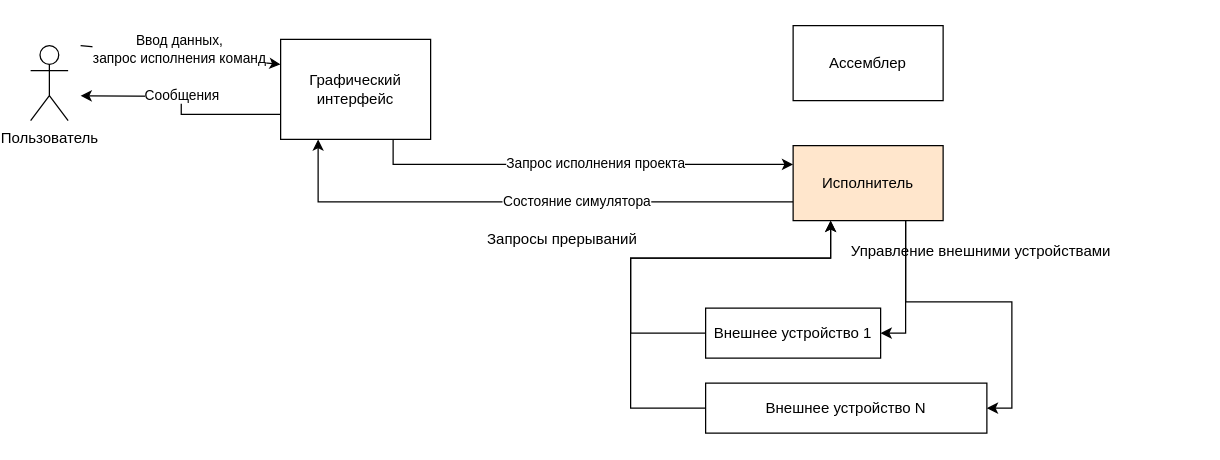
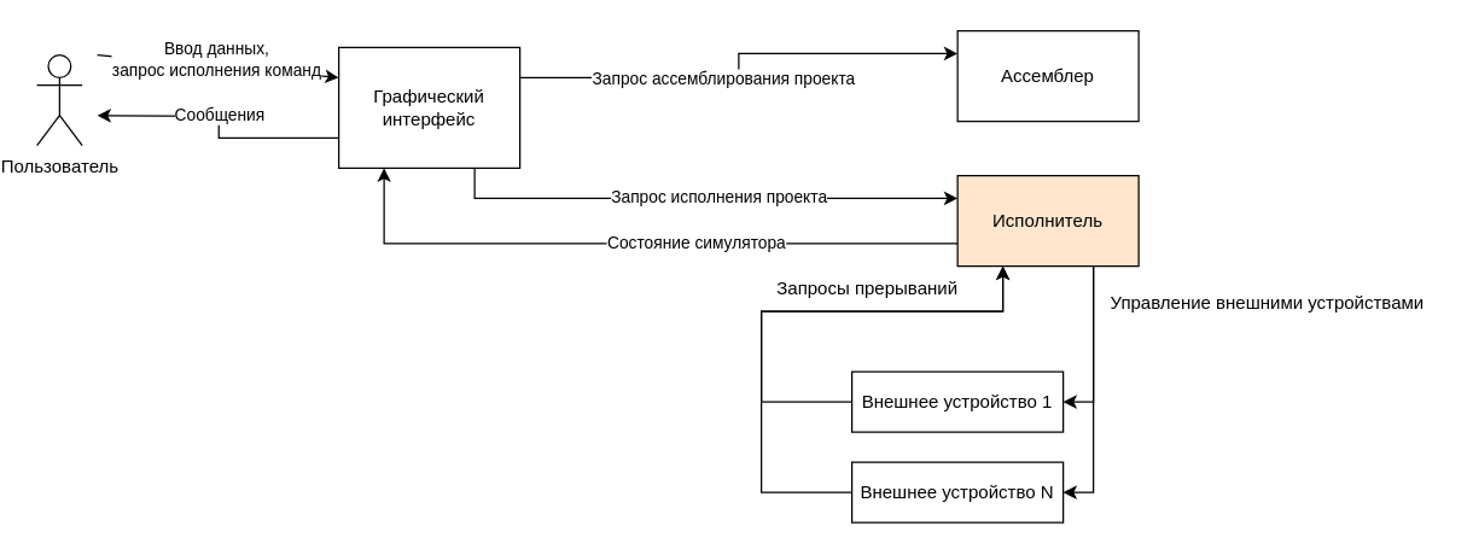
  <mxCell id="0" />
  <mxCell id="1" parent="0" />
+ <mxCell id="2" style="edgeStyle=orthogonalEdgeStyle;rounded=0;orthogonalLoop=1;jettySize=auto;html=1;exitX=1;exitY=0.25;exitDx=0;exitDy=0;entryX=0;entryY=0.25;entryDx=0;entryDy=0;" edge="1" parent="1" source="8" target="9"><mxGeometry relative="1" as="geometry" /></mxCell>
+ <mxCell id="3" value="Запрос ассемблирования проекта" style="edgeLabel;html=1;align=center;verticalAlign=middle;resizable=0;points=[];" vertex="1" connectable="0" parent="2"><mxGeometry x="-0.645" y="-2" relative="1" as="geometry"><mxPoint x="80" y="-2" as="offset" /></mxGeometry></mxCell>
  <mxCell id="4" style="edgeStyle=orthogonalEdgeStyle;rounded=0;orthogonalLoop=1;jettySize=auto;html=1;exitX=0.75;exitY=1;exitDx=0;exitDy=0;entryX=0;entryY=0.25;entryDx=0;entryDy=0;" edge="1" parent="1" source="8" target="14"><mxGeometry relative="1" as="geometry" /></mxCell>
  <mxCell id="5" value="Запрос исполнения проекта" style="edgeLabel;html=1;align=center;verticalAlign=middle;resizable=0;points=[];" vertex="1" connectable="0" parent="4"><mxGeometry x="-0.2" y="2" relative="1" as="geometry"><mxPoint x="45" as="offset" /></mxGeometry></mxCell>
  <mxCell id="6" style="edgeStyle=orthogonalEdgeStyle;rounded=0;orthogonalLoop=1;jettySize=auto;html=1;exitX=0;exitY=0.75;exitDx=0;exitDy=0;" edge="1" parent="1" source="8"><mxGeometry relative="1" as="geometry"><mxPoint x="60" y="76.13" as="targetPoint" /></mxGeometry></mxCell>
  <mxCell id="7" value="Сообщения" style="edgeLabel;html=1;align=center;verticalAlign=middle;resizable=0;points=[];" vertex="1" connectable="0" parent="6"><mxGeometry x="0.602" y="-1" relative="1" as="geometry"><mxPoint x="46" as="offset" /></mxGeometry></mxCell>
  <mxCell id="8" value="Графический интерфейс" style="rounded=0;whiteSpace=wrap;html=1;" vertex="1" parent="1"><mxGeometry x="220" y="31" width="120" height="80" as="geometry" /></mxCell>
  <mxCell id="9" value="Ассемблер" style="rounded=0;whiteSpace=wrap;html=1;" vertex="1" parent="1"><mxGeometry x="630" y="20" width="120" height="60" as="geometry" /></mxCell>
  <mxCell id="10" style="edgeStyle=orthogonalEdgeStyle;rounded=0;orthogonalLoop=1;jettySize=auto;html=1;exitX=0;exitY=0.75;exitDx=0;exitDy=0;entryX=0.25;entryY=1;entryDx=0;entryDy=0;" edge="1" parent="1" source="14" target="8"><mxGeometry relative="1" as="geometry" /></mxCell>
  <mxCell id="11" value="Состояние симулятора" style="edgeLabel;html=1;align=center;verticalAlign=middle;resizable=0;points=[];" vertex="1" connectable="0" parent="10"><mxGeometry x="0.066" y="-1" relative="1" as="geometry"><mxPoint x="55" as="offset" /></mxGeometry></mxCell>
  <mxCell id="12" style="edgeStyle=orthogonalEdgeStyle;rounded=0;orthogonalLoop=1;jettySize=auto;html=1;exitX=0.75;exitY=1;exitDx=0;exitDy=0;entryX=1;entryY=0.5;entryDx=0;entryDy=0;" edge="1" parent="1" source="14" target="19"><mxGeometry relative="1" as="geometry" /></mxCell>
  <mxCell id="13" style="edgeStyle=orthogonalEdgeStyle;rounded=0;orthogonalLoop=1;jettySize=auto;html=1;exitX=0.75;exitY=1;exitDx=0;exitDy=0;entryX=1;entryY=0.5;entryDx=0;entryDy=0;" edge="1" parent="1" source="14" target="21"><mxGeometry relative="1" as="geometry" /></mxCell>
  <mxCell id="14" value="Исполнитель" style="rounded=0;whiteSpace=wrap;html=1;fillColor=#ffe6cc;" vertex="1" parent="1"><mxGeometry x="630" y="116" width="120" height="60" as="geometry" /></mxCell>
  <mxCell id="15" value="Пользователь" style="shape=umlActor;verticalLabelPosition=bottom;verticalAlign=top;html=1;outlineConnect=0;" vertex="1" parent="1"><mxGeometry x="20" y="36" width="30" height="60" as="geometry" /></mxCell>
  <mxCell id="16" value="" style="endArrow=classic;html=1;rounded=0;entryX=0;entryY=0.25;entryDx=0;entryDy=0;" edge="1" parent="1" target="8"><mxGeometry width="50" height="50" relative="1" as="geometry"><mxPoint x="60" y="36" as="sourcePoint" /><mxPoint x="290" y="46" as="targetPoint" /></mxGeometry></mxCell>
  <mxCell id="17" value="Ввод данных,&lt;br&gt;запрос исполнения команд" style="edgeLabel;html=1;align=center;verticalAlign=middle;resizable=0;points=[];" vertex="1" connectable="0" parent="16"><mxGeometry x="-0.715" y="-1" relative="1" as="geometry"><mxPoint x="56" y="-1" as="offset" /></mxGeometry></mxCell>
  <mxCell id="18" style="edgeStyle=orthogonalEdgeStyle;rounded=0;orthogonalLoop=1;jettySize=auto;html=1;entryX=0.25;entryY=1;entryDx=0;entryDy=0;" edge="1" parent="1" source="19" target="14"><mxGeometry relative="1" as="geometry"><Array as="points"><mxPoint x="500" y="266" /><mxPoint x="500" y="206" /><mxPoint x="660" y="206" /></Array></mxGeometry></mxCell>
  <mxCell id="19" value="Внешнее устройство 1" style="rounded=0;whiteSpace=wrap;html=1;" vertex="1" parent="1"><mxGeometry x="560" y="246" width="140" height="40" as="geometry" /></mxCell>
  <mxCell id="20" style="edgeStyle=orthogonalEdgeStyle;rounded=0;orthogonalLoop=1;jettySize=auto;html=1;entryX=0.25;entryY=1;entryDx=0;entryDy=0;" edge="1" parent="1" source="21" target="14"><mxGeometry relative="1" as="geometry"><Array as="points"><mxPoint x="500" y="326" /><mxPoint x="500" y="206" /><mxPoint x="660" y="206" /></Array></mxGeometry></mxCell>
- <mxCell id="21" value="Внешнее устройство N" style="rounded=0;whiteSpace=wrap;html=1;" vertex="1" parent="1"><mxGeometry x="560" y="306" width="225" height="40" as="geometry" /></mxCell>
- <mxCell id="22" value="Управление внешними устройствами" style="text;html=1;align=center;verticalAlign=middle;resizable=0;points=[];autosize=1;strokeColor=none;fillColor=none;" vertex="1" parent="1"><mxGeometry x="665" y="186" width="230" height="30" as="geometry" /></mxCell>
- <mxCell id="23" value="Запросы прерываний" style="text;html=1;align=center;verticalAlign=middle;resizable=0;points=[];autosize=1;strokeColor=none;fillColor=none;" vertex="1" parent="1"><mxGeometry x="375" y="176" width="140" height="30" as="geometry" /></mxCell>
+ <mxCell id="21" value="Внешнее устройство N" style="rounded=0;whiteSpace=wrap;html=1;" vertex="1" parent="1"><mxGeometry x="560" y="306" width="140" height="40" as="geometry" /></mxCell>
+ <mxCell id="22" value="Управление внешними устройствами" style="text;html=1;align=center;verticalAlign=middle;resizable=0;points=[];autosize=1;strokeColor=none;fillColor=none;" vertex="1" parent="1"><mxGeometry x="720" y="186" width="230" height="30" as="geometry" /></mxCell>
+ <mxCell id="23" value="Запросы прерываний" style="text;html=1;align=center;verticalAlign=middle;resizable=0;points=[];autosize=1;strokeColor=none;fillColor=none;" vertex="1" parent="1"><mxGeometry x="500" y="176" width="140" height="30" as="geometry" /></mxCell>
